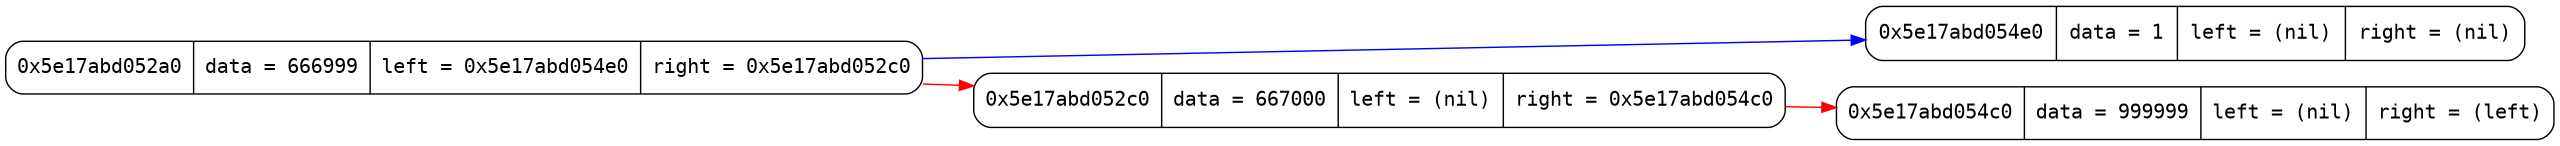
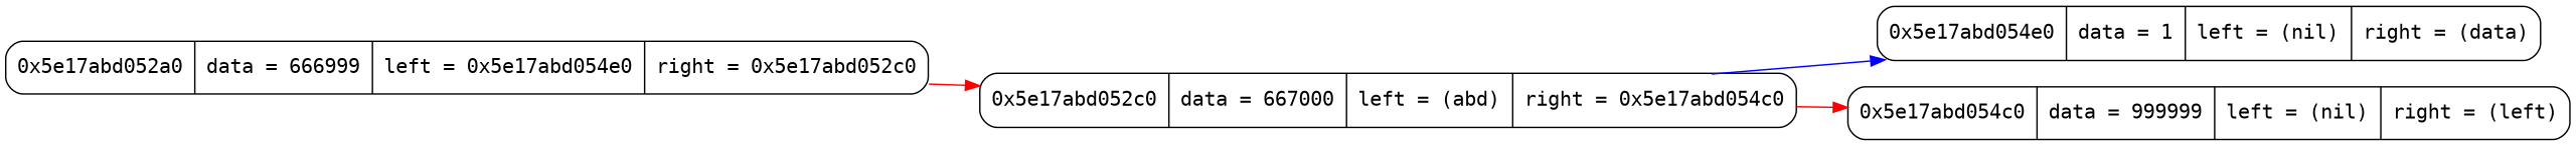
  digraph {
    fontname="DejaVu Sans Mono"
    rankdir=LR
    node [fontname="DejaVu Sans Mono" shape=Mrecord]
    edge [color=red fontname="DejaVu Sans Mono"]
    n1 [label=" {0x5e17abd052a0| data = 666999 | left = 0x5e17abd054e0 | right = 0x5e17abd052c0 }"]
-   n2 [label=" {0x5e17abd054e0| data = 1 | left = (nil) | right = (nil) }"]
-   n3 [label=" {0x5e17abd052c0| data = 667000 | left = (nil) | right = 0x5e17abd054c0 }"]
+   n2 [label=" {0x5e17abd054e0| data = 1 | left = (nil) | right = (data) }"]
+   n3 [label=" {0x5e17abd052c0| data = 667000 | left = (abd) | right = 0x5e17abd054c0 }"]
    n4 [label=" {0x5e17abd054c0| data = 999999 | left = (nil) | right = (left) }"]
-   n1 -> n2 [color=blue]
+   n3 -> n2 [color=blue]
    n1 -> n3
    n3 -> n4
  }
